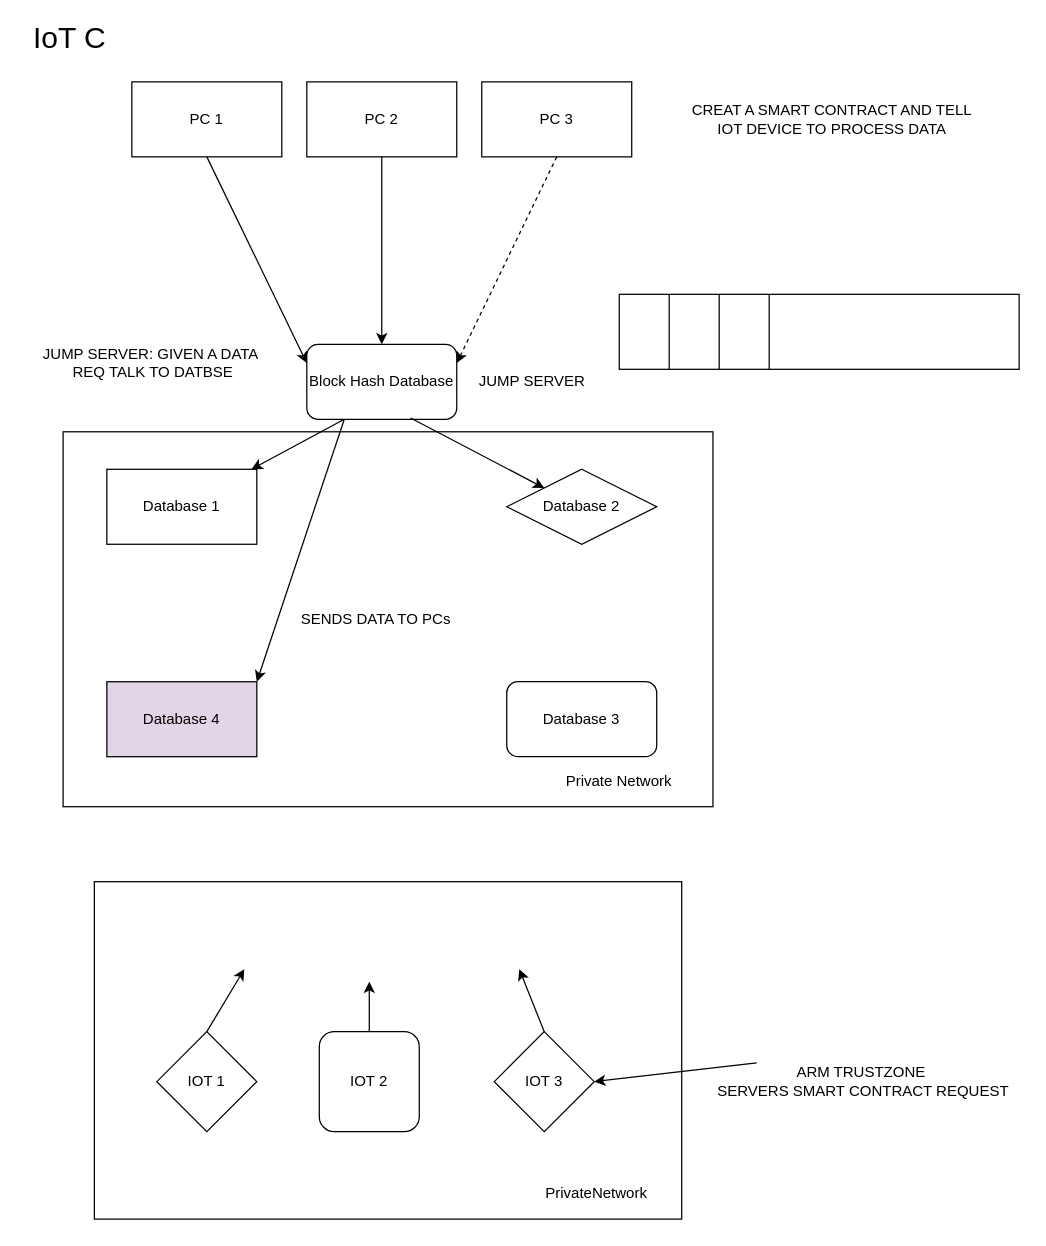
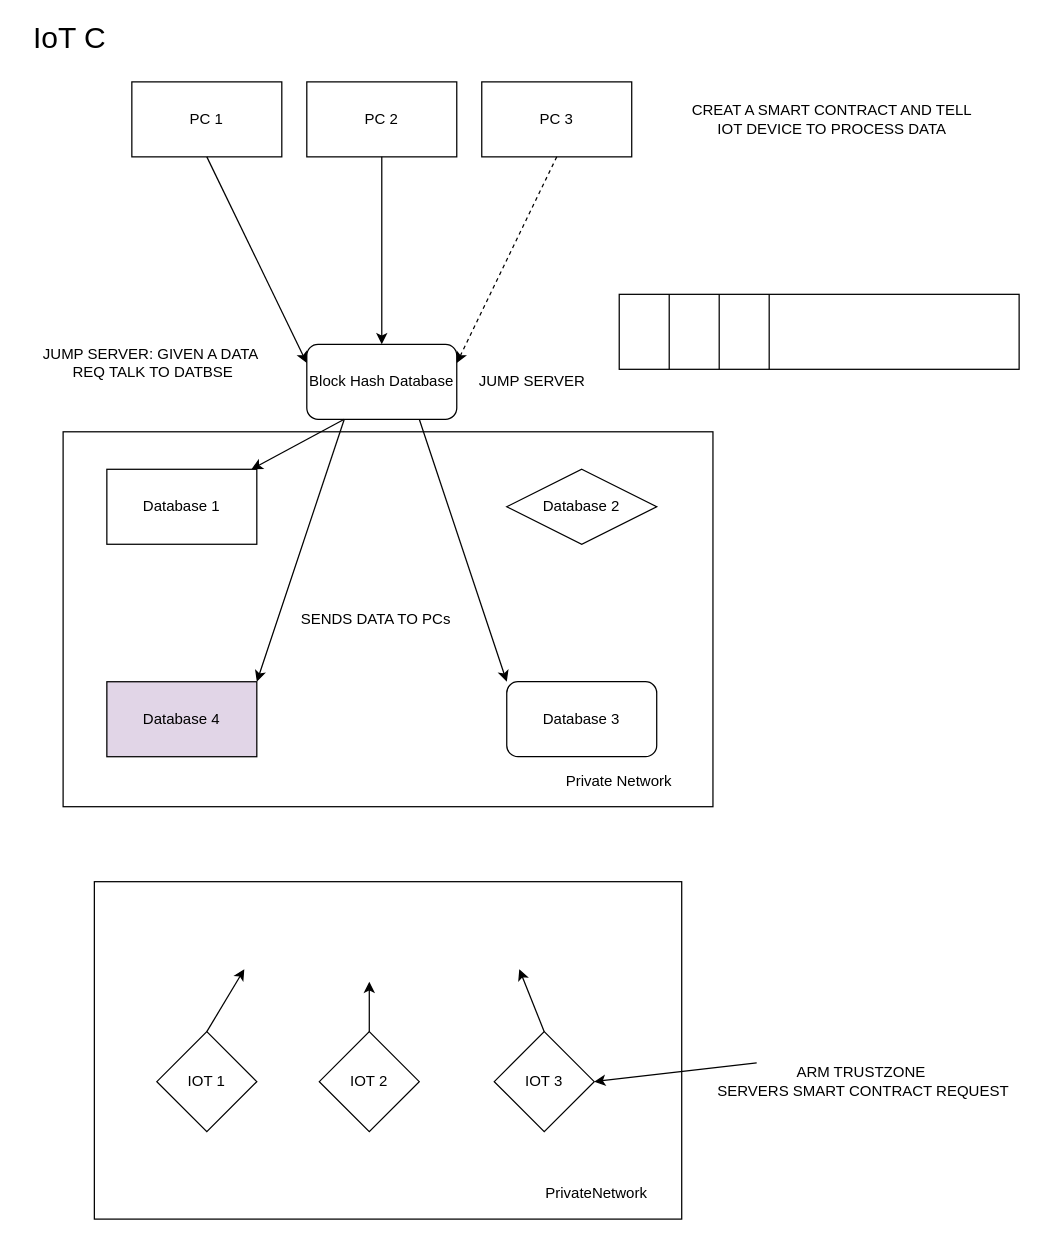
  <mxCell id="0" />
  <mxCell id="1" parent="0" />
  <mxCell id="2" value="" style="rounded=0;whiteSpace=wrap;html=1;" vertex="1" parent="1"><mxGeometry x="50" y="345" width="520" height="300" as="geometry" /></mxCell>
  <mxCell id="3" value="" style="rounded=0;whiteSpace=wrap;html=1;" vertex="1" parent="1"><mxGeometry x="75" y="705" width="470" height="270" as="geometry" /></mxCell>
  <mxCell id="4" value="PC 1&lt;br&gt;" style="rounded=0;whiteSpace=wrap;html=1;" vertex="1" parent="1"><mxGeometry x="105" y="65" width="120" height="60" as="geometry" /></mxCell>
  <mxCell id="5" value="&lt;font style=&quot;font-size: 24px&quot;&gt;IoT C&lt;/font&gt;" style="text;html=1;align=center;verticalAlign=middle;resizable=0;points=[];autosize=1;strokeColor=none;" vertex="1" parent="1"><mxGeometry x="20" y="20" width="70" height="20" as="geometry" /></mxCell>
  <mxCell id="6" value="PC 2" style="rounded=0;whiteSpace=wrap;html=1;" vertex="1" parent="1"><mxGeometry x="245" y="65" width="120" height="60" as="geometry" /></mxCell>
  <mxCell id="7" value="PC 3" style="rounded=0;whiteSpace=wrap;html=1;" vertex="1" parent="1"><mxGeometry x="385" y="65" width="120" height="60" as="geometry" /></mxCell>
  <mxCell id="8" value="Block Hash Database&lt;br&gt;" style="rounded=1;whiteSpace=wrap;html=1;" vertex="1" parent="1"><mxGeometry x="245" y="275" width="120" height="60" as="geometry" /></mxCell>
  <mxCell id="9" value="" style="endArrow=classic;html=1;exitX=0.5;exitY=1;exitDx=0;exitDy=0;entryX=0;entryY=0.25;entryDx=0;entryDy=0;" edge="1" parent="1" source="4" target="8"><mxGeometry width="50" height="50" relative="1" as="geometry"><mxPoint x="135" y="255" as="sourcePoint" /><mxPoint x="185" y="205" as="targetPoint" /></mxGeometry></mxCell>
  <mxCell id="10" value="" style="endArrow=classic;html=1;exitX=0.5;exitY=1;exitDx=0;exitDy=0;entryX=0.5;entryY=0;entryDx=0;entryDy=0;" edge="1" parent="1" source="6" target="8"><mxGeometry width="50" height="50" relative="1" as="geometry"><mxPoint x="325" y="255" as="sourcePoint" /><mxPoint x="305" y="265" as="targetPoint" /></mxGeometry></mxCell>
  <mxCell id="11" value="" style="endArrow=classic;html=1;exitX=0.5;exitY=1;exitDx=0;exitDy=0;entryX=1;entryY=0.25;entryDx=0;entryDy=0;dashed=1;" edge="1" parent="1" source="7" target="8"><mxGeometry width="50" height="50" relative="1" as="geometry"><mxPoint x="405" y="145" as="sourcePoint" /><mxPoint x="485" y="310" as="targetPoint" /></mxGeometry></mxCell>
  <mxCell id="12" value="IOT 1" style="rhombus;whiteSpace=wrap;html=1;" vertex="1" parent="1"><mxGeometry x="125" y="825" width="80" height="80" as="geometry" /></mxCell>
- <mxCell id="13" value="IOT 2" style="whiteSpace=wrap;html=1;rounded=1;" vertex="1" parent="1"><mxGeometry x="255" y="825" width="80" height="80" as="geometry" /></mxCell>
+ <mxCell id="13" value="IOT 2" style="rhombus;whiteSpace=wrap;html=1;" vertex="1" parent="1"><mxGeometry x="255" y="825" width="80" height="80" as="geometry" /></mxCell>
  <mxCell id="14" value="&lt;span style=&quot;font-weight: normal&quot;&gt;IOT 3&lt;/span&gt;" style="rhombus;whiteSpace=wrap;html=1;fontStyle=1;align=center;" vertex="1" parent="1"><mxGeometry x="395" y="825" width="80" height="80" as="geometry" /></mxCell>
  <mxCell id="15" value="" style="endArrow=classic;html=1;exitX=0.5;exitY=0;exitDx=0;exitDy=0;" edge="1" parent="1" source="12"><mxGeometry width="50" height="50" relative="1" as="geometry"><mxPoint x="105" y="795" as="sourcePoint" /><mxPoint x="195" y="775" as="targetPoint" /></mxGeometry></mxCell>
  <mxCell id="16" value="" style="endArrow=classic;html=1;exitX=0.5;exitY=0;exitDx=0;exitDy=0;" edge="1" parent="1" source="13"><mxGeometry width="50" height="50" relative="1" as="geometry"><mxPoint x="255" y="755" as="sourcePoint" /><mxPoint x="295" y="785" as="targetPoint" /></mxGeometry></mxCell>
  <mxCell id="17" value="" style="endArrow=classic;html=1;exitX=0.5;exitY=0;exitDx=0;exitDy=0;" edge="1" parent="1" source="14"><mxGeometry width="50" height="50" relative="1" as="geometry"><mxPoint x="355" y="765" as="sourcePoint" /><mxPoint x="415" y="775" as="targetPoint" /></mxGeometry></mxCell>
  <mxCell id="18" value="" style="rounded=0;whiteSpace=wrap;html=1;" vertex="1" parent="1"><mxGeometry x="495" y="235" width="320" height="60" as="geometry" /></mxCell>
  <mxCell id="19" value="" style="endArrow=none;html=1;" edge="1" parent="1"><mxGeometry width="50" height="50" relative="1" as="geometry"><mxPoint x="535" y="295" as="sourcePoint" /><mxPoint x="535" y="235" as="targetPoint" /></mxGeometry></mxCell>
  <mxCell id="20" value="" style="endArrow=none;html=1;" edge="1" parent="1"><mxGeometry width="50" height="50" relative="1" as="geometry"><mxPoint x="575" y="295" as="sourcePoint" /><mxPoint x="575" y="235" as="targetPoint" /></mxGeometry></mxCell>
  <mxCell id="21" value="" style="endArrow=none;html=1;" edge="1" parent="1"><mxGeometry width="50" height="50" relative="1" as="geometry"><mxPoint x="615" y="295" as="sourcePoint" /><mxPoint x="615" y="235" as="targetPoint" /></mxGeometry></mxCell>
  <mxCell id="22" value="PrivateNetwork" style="text;html=1;strokeColor=none;fillColor=none;align=center;verticalAlign=middle;whiteSpace=wrap;rounded=0;" vertex="1" parent="1"><mxGeometry x="429" y="945" width="96" height="20" as="geometry" /></mxCell>
  <mxCell id="23" value="Database 2" style="rhombus;whiteSpace=wrap;html=1;" vertex="1" parent="1"><mxGeometry x="405" y="375" width="120" height="60" as="geometry" /></mxCell>
  <mxCell id="24" value="Database 1" style="rounded=0;whiteSpace=wrap;html=1;" vertex="1" parent="1"><mxGeometry x="85" y="375" width="120" height="60" as="geometry" /></mxCell>
  <mxCell id="25" value="Database 4" style="rounded=0;whiteSpace=wrap;html=1;fillColor=#e1d5e7;" vertex="1" parent="1"><mxGeometry x="85" y="545" width="120" height="60" as="geometry" /></mxCell>
  <mxCell id="26" value="Database 3" style="whiteSpace=wrap;html=1;rounded=1;" vertex="1" parent="1"><mxGeometry x="405" y="545" width="120" height="60" as="geometry" /></mxCell>
  <mxCell id="27" value="" style="endArrow=classic;html=1;exitX=0.25;exitY=1;exitDx=0;exitDy=0;" edge="1" parent="1" source="8" target="24"><mxGeometry width="50" height="50" relative="1" as="geometry"><mxPoint x="235" y="505" as="sourcePoint" /><mxPoint x="285" y="455" as="targetPoint" /></mxGeometry></mxCell>
- <mxCell id="28" value="" style="endArrow=classic;html=1;exitX=0.692;exitY=0.983;exitDx=0;exitDy=0;exitPerimeter=0;entryX=0;entryY=0;entryDx=0;entryDy=0;" edge="1" parent="1" source="8" target="23"><mxGeometry width="50" height="50" relative="1" as="geometry"><mxPoint x="285" y="525" as="sourcePoint" /><mxPoint x="335" y="475" as="targetPoint" /></mxGeometry></mxCell>
  <mxCell id="29" value="" style="endArrow=classic;html=1;exitX=0.25;exitY=1;exitDx=0;exitDy=0;entryX=1;entryY=0;entryDx=0;entryDy=0;" edge="1" parent="1" source="8" target="25"><mxGeometry width="50" height="50" relative="1" as="geometry"><mxPoint x="235" y="525" as="sourcePoint" /><mxPoint x="285" y="475" as="targetPoint" /></mxGeometry></mxCell>
+ <mxCell id="30" value="" style="endArrow=classic;html=1;exitX=0.75;exitY=1;exitDx=0;exitDy=0;entryX=0;entryY=0;entryDx=0;entryDy=0;" edge="1" parent="1" source="8" target="26"><mxGeometry width="50" height="50" relative="1" as="geometry"><mxPoint x="305" y="485" as="sourcePoint" /><mxPoint x="235" y="695" as="targetPoint" /></mxGeometry></mxCell>
  <mxCell id="31" value="Private Network" style="text;html=1;strokeColor=none;fillColor=none;align=center;verticalAlign=middle;whiteSpace=wrap;rounded=0;" vertex="1" parent="1"><mxGeometry x="445" y="615" width="100" height="20" as="geometry" /></mxCell>
  <mxCell id="32" value="JUMP SERVER&lt;br&gt;" style="text;html=1;align=center;verticalAlign=middle;resizable=0;points=[];autosize=1;strokeColor=none;" vertex="1" parent="1"><mxGeometry x="375" y="295" width="100" height="20" as="geometry" /></mxCell>
  <mxCell id="33" value="" style="endArrow=classic;html=1;entryX=1;entryY=0.5;entryDx=0;entryDy=0;exitX=0;exitY=0.5;exitDx=0;exitDy=0;" edge="1" parent="1" target="14"><mxGeometry width="50" height="50" relative="1" as="geometry"><mxPoint x="605" y="850" as="sourcePoint" /><mxPoint x="665" y="995" as="targetPoint" /></mxGeometry></mxCell>
  <mxCell id="34" value="ARM TRUSTZONE&amp;nbsp;&lt;br&gt;SERVERS SMART CONTRACT REQUEST&lt;br&gt;" style="text;html=1;align=center;verticalAlign=middle;resizable=0;points=[];autosize=1;strokeColor=none;" vertex="1" parent="1"><mxGeometry x="565" y="850" width="250" height="30" as="geometry" /></mxCell>
  <mxCell id="35" value="SENDS DATA TO PCs" style="text;html=1;align=center;verticalAlign=middle;resizable=0;points=[];autosize=1;strokeColor=none;" vertex="1" parent="1"><mxGeometry x="230" y="485" width="140" height="20" as="geometry" /></mxCell>
  <mxCell id="36" value="JUMP SERVER: GIVEN A DATA&lt;br&gt;&amp;nbsp;REQ TALK TO DATBSE&lt;br&gt;" style="text;html=1;align=center;verticalAlign=middle;resizable=0;points=[];autosize=1;strokeColor=none;" vertex="1" parent="1"><mxGeometry x="25" y="275" width="190" height="30" as="geometry" /></mxCell>
  <mxCell id="37" value="CREAT A SMART CONTRACT AND TELL &lt;br&gt;IOT DEVICE TO PROCESS DATA" style="text;html=1;align=center;verticalAlign=middle;resizable=0;points=[];autosize=1;strokeColor=none;" vertex="1" parent="1"><mxGeometry x="545" y="80" width="240" height="30" as="geometry" /></mxCell>
